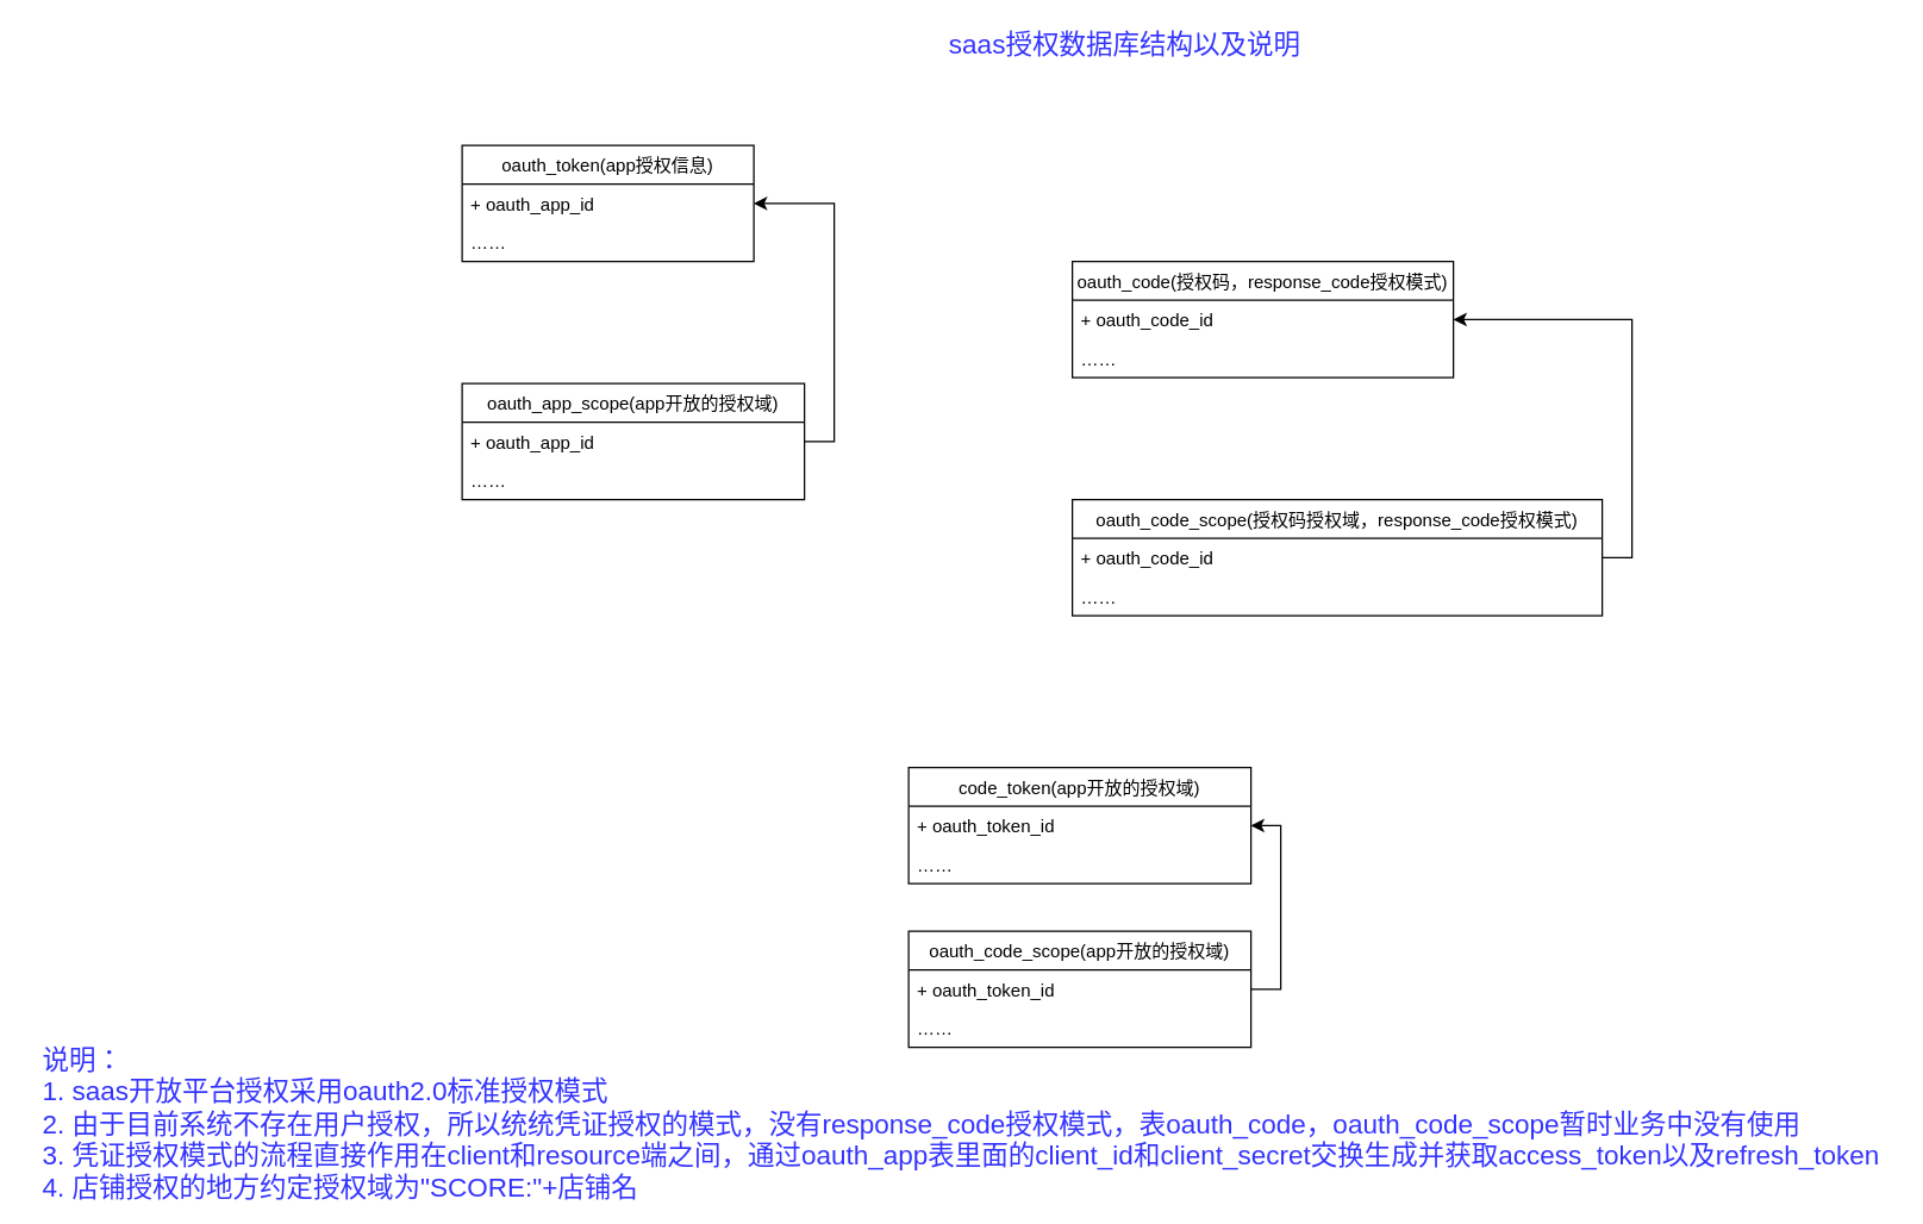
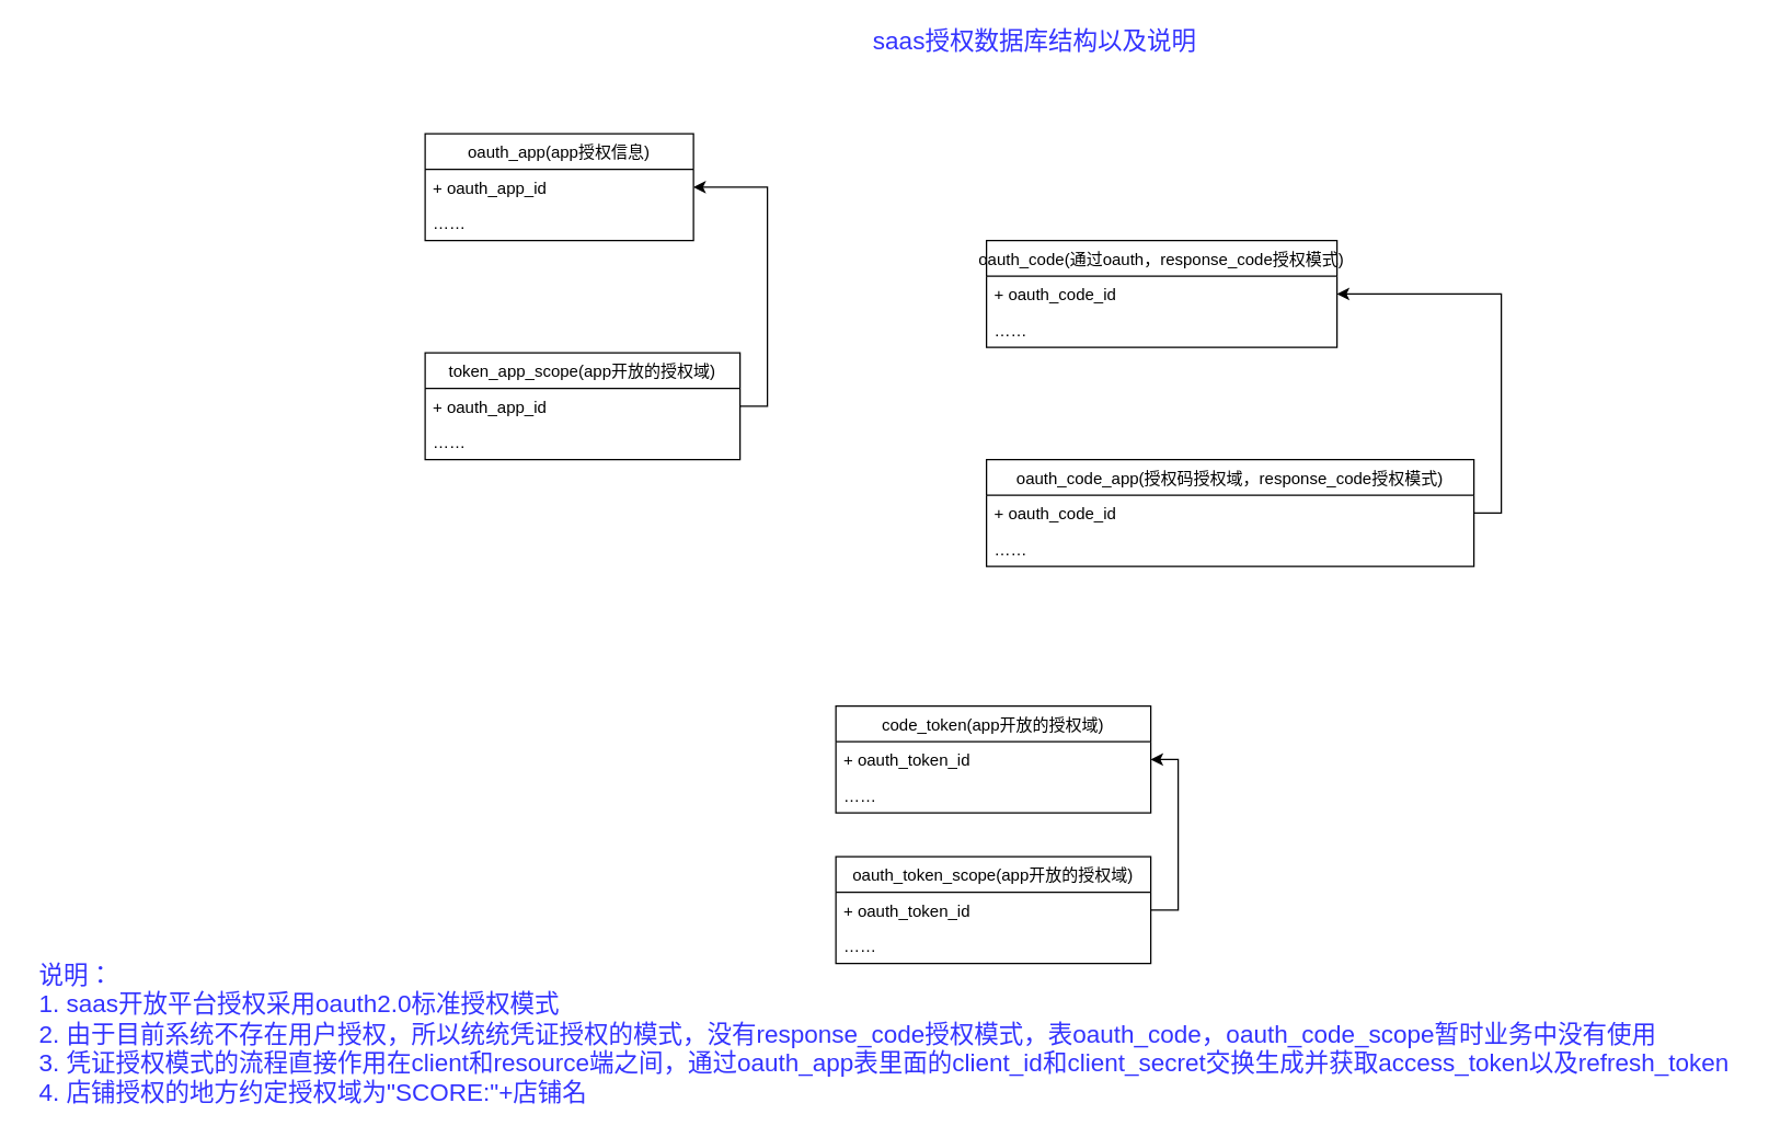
  <mxCell id="0" />
  <mxCell id="1" parent="0" />
- <mxCell id="2" value="oauth_token(app授权信息)" style="swimlane;fontStyle=0;childLayout=stackLayout;horizontal=1;startSize=26;fillColor=none;horizontalStack=0;resizeParent=1;resizeParentMax=0;resizeLast=0;collapsible=1;marginBottom=0;" vertex="1" parent="1"><mxGeometry x="310" y="97" width="196" height="78" as="geometry" /></mxCell>
+ <mxCell id="2" value="oauth_app(app授权信息)" style="swimlane;fontStyle=0;childLayout=stackLayout;horizontal=1;startSize=26;fillColor=none;horizontalStack=0;resizeParent=1;resizeParentMax=0;resizeLast=0;collapsible=1;marginBottom=0;" vertex="1" parent="1"><mxGeometry x="310" y="97" width="196" height="78" as="geometry" /></mxCell>
  <mxCell id="3" value="+ oauth_app_id" style="text;strokeColor=none;fillColor=none;align=left;verticalAlign=top;spacingLeft=4;spacingRight=4;overflow=hidden;rotatable=0;points=[[0,0.5],[1,0.5]];portConstraint=eastwest;" vertex="1" parent="2"><mxGeometry y="26" width="196" height="26" as="geometry" /></mxCell>
  <mxCell id="4" value="……" style="text;strokeColor=none;fillColor=none;align=left;verticalAlign=top;spacingLeft=4;spacingRight=4;overflow=hidden;rotatable=0;points=[[0,0.5],[1,0.5]];portConstraint=eastwest;" vertex="1" parent="2"><mxGeometry y="52" width="196" height="26" as="geometry" /></mxCell>
- <mxCell id="5" value="oauth_app_scope(app开放的授权域)" style="swimlane;fontStyle=0;childLayout=stackLayout;horizontal=1;startSize=26;fillColor=none;horizontalStack=0;resizeParent=1;resizeParentMax=0;resizeLast=0;collapsible=1;marginBottom=0;" vertex="1" parent="1"><mxGeometry x="310" y="257" width="230" height="78" as="geometry" /></mxCell>
+ <mxCell id="5" value="token_app_scope(app开放的授权域)" style="swimlane;fontStyle=0;childLayout=stackLayout;horizontal=1;startSize=26;fillColor=none;horizontalStack=0;resizeParent=1;resizeParentMax=0;resizeLast=0;collapsible=1;marginBottom=0;" vertex="1" parent="1"><mxGeometry x="310" y="257" width="230" height="78" as="geometry" /></mxCell>
  <mxCell id="6" value="+ oauth_app_id" style="text;strokeColor=none;fillColor=none;align=left;verticalAlign=top;spacingLeft=4;spacingRight=4;overflow=hidden;rotatable=0;points=[[0,0.5],[1,0.5]];portConstraint=eastwest;" vertex="1" parent="5"><mxGeometry y="26" width="230" height="26" as="geometry" /></mxCell>
  <mxCell id="7" value="……" style="text;strokeColor=none;fillColor=none;align=left;verticalAlign=top;spacingLeft=4;spacingRight=4;overflow=hidden;rotatable=0;points=[[0,0.5],[1,0.5]];portConstraint=eastwest;" vertex="1" parent="5"><mxGeometry y="52" width="230" height="26" as="geometry" /></mxCell>
- <mxCell id="8" value="oauth_code(授权码，response_code授权模式)" style="swimlane;fontStyle=0;childLayout=stackLayout;horizontal=1;startSize=26;fillColor=none;horizontalStack=0;resizeParent=1;resizeParentMax=0;resizeLast=0;collapsible=1;marginBottom=0;" vertex="1" parent="1"><mxGeometry x="720" y="175" width="256" height="78" as="geometry" /></mxCell>
+ <mxCell id="8" value="oauth_code(通过oauth，response_code授权模式)" style="swimlane;fontStyle=0;childLayout=stackLayout;horizontal=1;startSize=26;fillColor=none;horizontalStack=0;resizeParent=1;resizeParentMax=0;resizeLast=0;collapsible=1;marginBottom=0;" vertex="1" parent="1"><mxGeometry x="720" y="175" width="256" height="78" as="geometry" /></mxCell>
  <mxCell id="9" value="+ oauth_code_id" style="text;strokeColor=none;fillColor=none;align=left;verticalAlign=top;spacingLeft=4;spacingRight=4;overflow=hidden;rotatable=0;points=[[0,0.5],[1,0.5]];portConstraint=eastwest;" vertex="1" parent="8"><mxGeometry y="26" width="256" height="26" as="geometry" /></mxCell>
  <mxCell id="10" value="……" style="text;strokeColor=none;fillColor=none;align=left;verticalAlign=top;spacingLeft=4;spacingRight=4;overflow=hidden;rotatable=0;points=[[0,0.5],[1,0.5]];portConstraint=eastwest;" vertex="1" parent="8"><mxGeometry y="52" width="256" height="26" as="geometry" /></mxCell>
- <mxCell id="11" value="oauth_code_scope(授权码授权域，response_code授权模式)" style="swimlane;fontStyle=0;childLayout=stackLayout;horizontal=1;startSize=26;fillColor=none;horizontalStack=0;resizeParent=1;resizeParentMax=0;resizeLast=0;collapsible=1;marginBottom=0;" vertex="1" parent="1"><mxGeometry x="720" y="335" width="356" height="78" as="geometry" /></mxCell>
+ <mxCell id="11" value="oauth_code_app(授权码授权域，response_code授权模式)" style="swimlane;fontStyle=0;childLayout=stackLayout;horizontal=1;startSize=26;fillColor=none;horizontalStack=0;resizeParent=1;resizeParentMax=0;resizeLast=0;collapsible=1;marginBottom=0;" vertex="1" parent="1"><mxGeometry x="720" y="335" width="356" height="78" as="geometry" /></mxCell>
  <mxCell id="12" value="+ oauth_code_id" style="text;strokeColor=none;fillColor=none;align=left;verticalAlign=top;spacingLeft=4;spacingRight=4;overflow=hidden;rotatable=0;points=[[0,0.5],[1,0.5]];portConstraint=eastwest;" vertex="1" parent="11"><mxGeometry y="26" width="356" height="26" as="geometry" /></mxCell>
  <mxCell id="13" value="……" style="text;strokeColor=none;fillColor=none;align=left;verticalAlign=top;spacingLeft=4;spacingRight=4;overflow=hidden;rotatable=0;points=[[0,0.5],[1,0.5]];portConstraint=eastwest;" vertex="1" parent="11"><mxGeometry y="52" width="356" height="26" as="geometry" /></mxCell>
  <mxCell id="14" value="code_token(app开放的授权域)" style="swimlane;fontStyle=0;childLayout=stackLayout;horizontal=1;startSize=26;fillColor=none;horizontalStack=0;resizeParent=1;resizeParentMax=0;resizeLast=0;collapsible=1;marginBottom=0;" vertex="1" parent="1"><mxGeometry x="610" y="515" width="230" height="78" as="geometry" /></mxCell>
  <mxCell id="15" value="+ oauth_token_id" style="text;strokeColor=none;fillColor=none;align=left;verticalAlign=top;spacingLeft=4;spacingRight=4;overflow=hidden;rotatable=0;points=[[0,0.5],[1,0.5]];portConstraint=eastwest;" vertex="1" parent="14"><mxGeometry y="26" width="230" height="26" as="geometry" /></mxCell>
  <mxCell id="16" value="……" style="text;strokeColor=none;fillColor=none;align=left;verticalAlign=top;spacingLeft=4;spacingRight=4;overflow=hidden;rotatable=0;points=[[0,0.5],[1,0.5]];portConstraint=eastwest;" vertex="1" parent="14"><mxGeometry y="52" width="230" height="26" as="geometry" /></mxCell>
- <mxCell id="17" value="oauth_code_scope(app开放的授权域)" style="swimlane;fontStyle=0;childLayout=stackLayout;horizontal=1;startSize=26;fillColor=none;horizontalStack=0;resizeParent=1;resizeParentMax=0;resizeLast=0;collapsible=1;marginBottom=0;" vertex="1" parent="1"><mxGeometry x="610" y="625" width="230" height="78" as="geometry" /></mxCell>
+ <mxCell id="17" value="oauth_token_scope(app开放的授权域)" style="swimlane;fontStyle=0;childLayout=stackLayout;horizontal=1;startSize=26;fillColor=none;horizontalStack=0;resizeParent=1;resizeParentMax=0;resizeLast=0;collapsible=1;marginBottom=0;" vertex="1" parent="1"><mxGeometry x="610" y="625" width="230" height="78" as="geometry" /></mxCell>
  <mxCell id="18" value="+ oauth_token_id" style="text;strokeColor=none;fillColor=none;align=left;verticalAlign=top;spacingLeft=4;spacingRight=4;overflow=hidden;rotatable=0;points=[[0,0.5],[1,0.5]];portConstraint=eastwest;" vertex="1" parent="17"><mxGeometry y="26" width="230" height="26" as="geometry" /></mxCell>
  <mxCell id="19" value="……" style="text;strokeColor=none;fillColor=none;align=left;verticalAlign=top;spacingLeft=4;spacingRight=4;overflow=hidden;rotatable=0;points=[[0,0.5],[1,0.5]];portConstraint=eastwest;" vertex="1" parent="17"><mxGeometry y="52" width="230" height="26" as="geometry" /></mxCell>
  <mxCell id="20" value="&lt;font style=&quot;font-size: 18px&quot; color=&quot;#3333ff&quot;&gt;saas授权数据库结构以及说明&lt;/font&gt;" style="text;html=1;align=center;verticalAlign=middle;resizable=0;points=[];autosize=1;strokeColor=none;" vertex="1" parent="1"><mxGeometry x="630" y="20" width="250" height="20" as="geometry" /></mxCell>
  <mxCell id="21" style="edgeStyle=orthogonalEdgeStyle;rounded=0;orthogonalLoop=1;jettySize=auto;html=1;exitX=1;exitY=0.5;exitDx=0;exitDy=0;entryX=1;entryY=0.5;entryDx=0;entryDy=0;" edge="1" parent="1" source="6" target="3"><mxGeometry relative="1" as="geometry" /></mxCell>
  <mxCell id="22" style="edgeStyle=orthogonalEdgeStyle;rounded=0;orthogonalLoop=1;jettySize=auto;html=1;exitX=1;exitY=0.5;exitDx=0;exitDy=0;entryX=1;entryY=0.5;entryDx=0;entryDy=0;" edge="1" parent="1" source="12" target="9"><mxGeometry relative="1" as="geometry" /></mxCell>
  <mxCell id="23" style="edgeStyle=orthogonalEdgeStyle;rounded=0;orthogonalLoop=1;jettySize=auto;html=1;exitX=1;exitY=0.5;exitDx=0;exitDy=0;entryX=1;entryY=0.5;entryDx=0;entryDy=0;" edge="1" parent="1" source="18" target="15"><mxGeometry relative="1" as="geometry" /></mxCell>
  <mxCell id="24" value="&lt;div style=&quot;text-align: left&quot;&gt;&lt;span style=&quot;font-size: 18px ; color: rgb(51 , 51 , 255)&quot;&gt;说明：&lt;/span&gt;&lt;/div&gt;&lt;div style=&quot;text-align: left&quot;&gt;&lt;span style=&quot;font-size: 18px ; color: rgb(51 , 51 , 255)&quot;&gt;1.&amp;nbsp;saas开放平台授权采用oauth2.0标准授权模式&lt;/span&gt;&lt;/div&gt;&lt;div style=&quot;text-align: left&quot;&gt;&lt;span style=&quot;font-size: 18px ; color: rgb(51 , 51 , 255)&quot;&gt;2. 由于目前系统不存在用户授权，所以统统凭证授权的模式，没有response_code授权模式，表oauth_code，oauth_code_scope暂时业务中没有使用&lt;/span&gt;&lt;/div&gt;&lt;div style=&quot;text-align: left&quot;&gt;&lt;span style=&quot;font-size: 18px ; color: rgb(51 , 51 , 255)&quot;&gt;3.&amp;nbsp;凭证授权模式的流程直接作用在client和resource端之间，通过oauth_app表里面的client_id和client_secret交换生成并获取access_token以及refresh_token&lt;/span&gt;&lt;/div&gt;&lt;div style=&quot;text-align: left&quot;&gt;&lt;span style=&quot;font-size: 18px ; color: rgb(51 , 51 , 255)&quot;&gt;4.&amp;nbsp;店铺授权的地方约定授权域为&quot;SCORE:&quot;+店铺名&lt;/span&gt;&lt;/div&gt;" style="text;html=1;align=center;verticalAlign=middle;resizable=0;points=[];autosize=1;strokeColor=none;" vertex="1" parent="1"><mxGeometry x="20" y="710" width="1250" height="90" as="geometry" /></mxCell>
